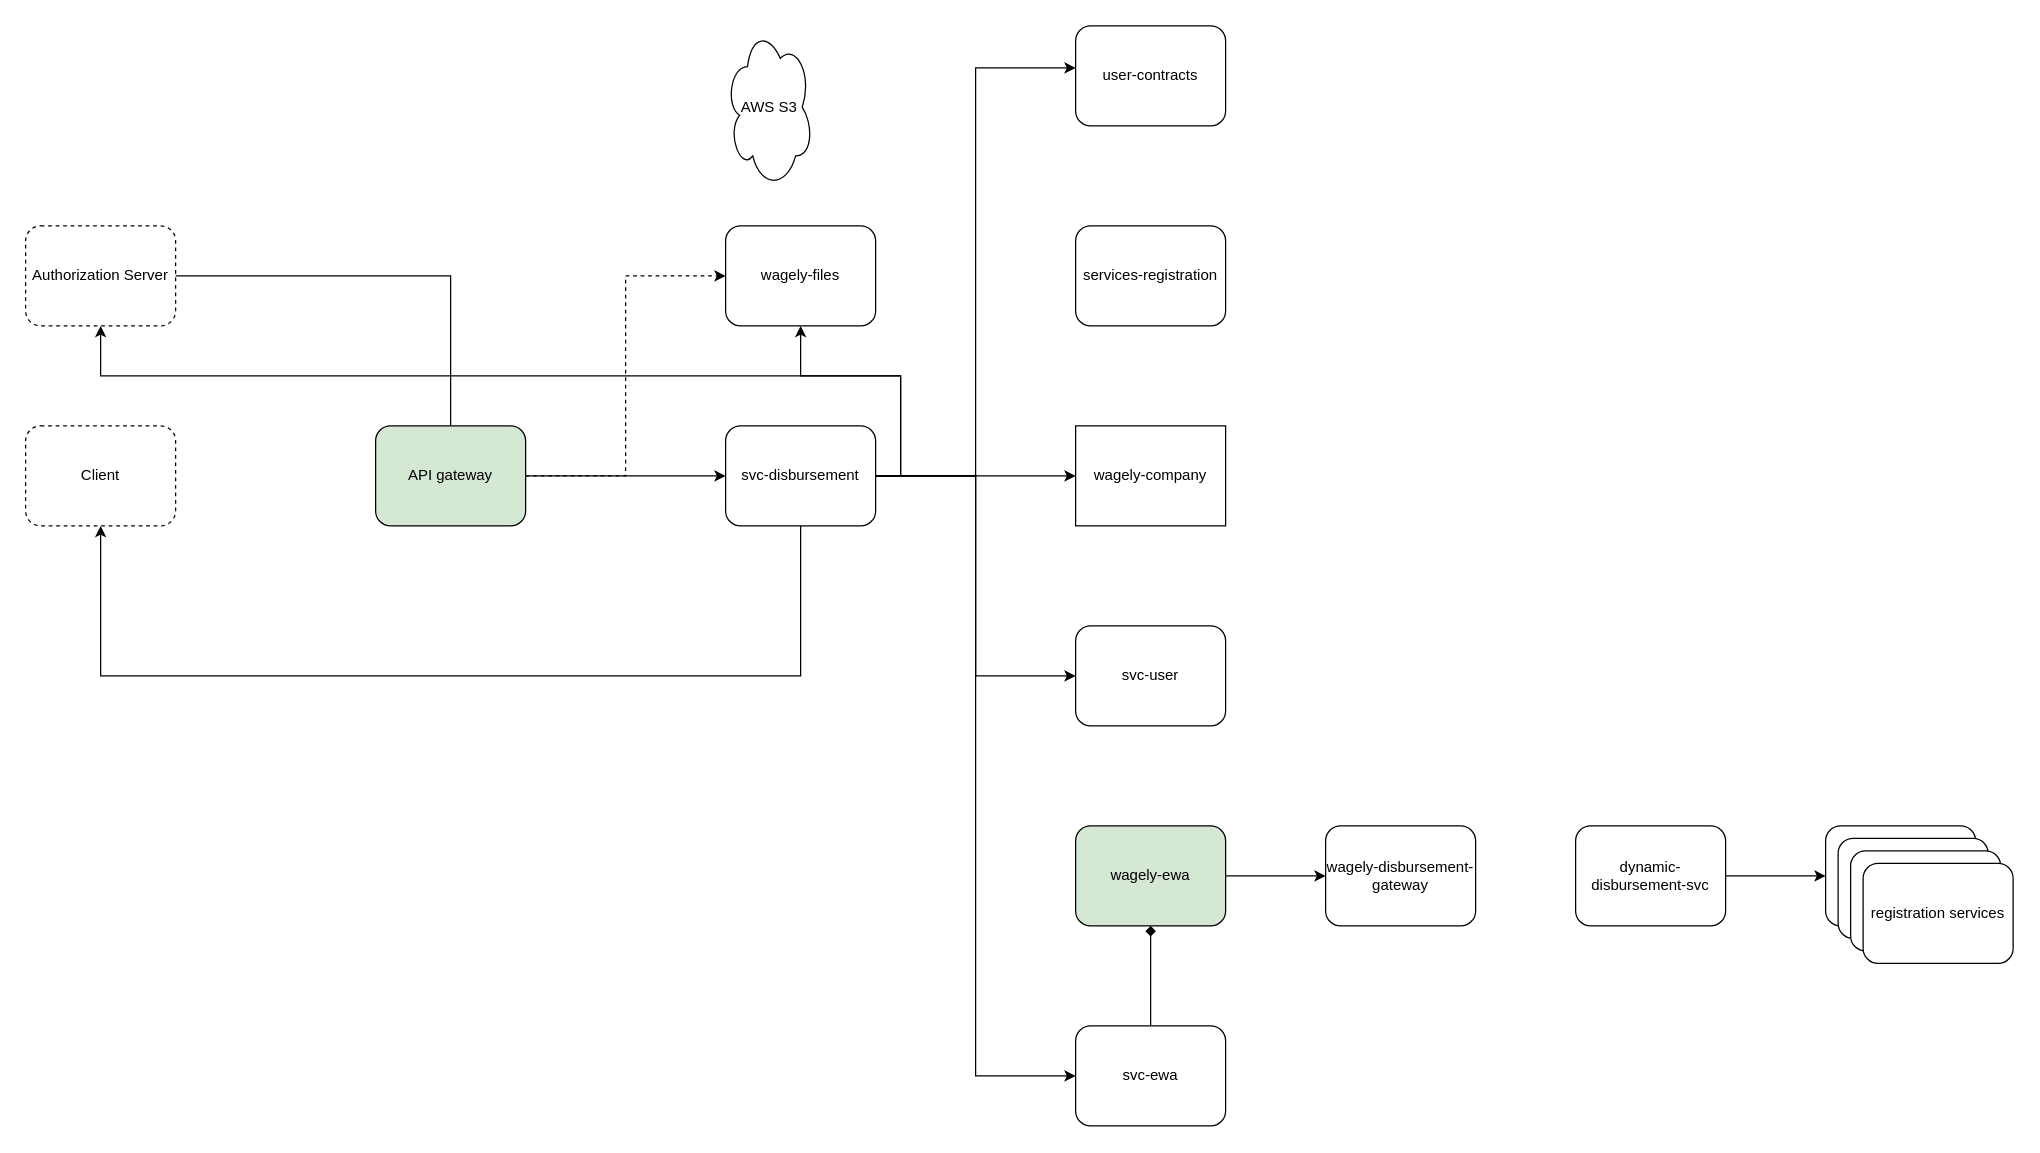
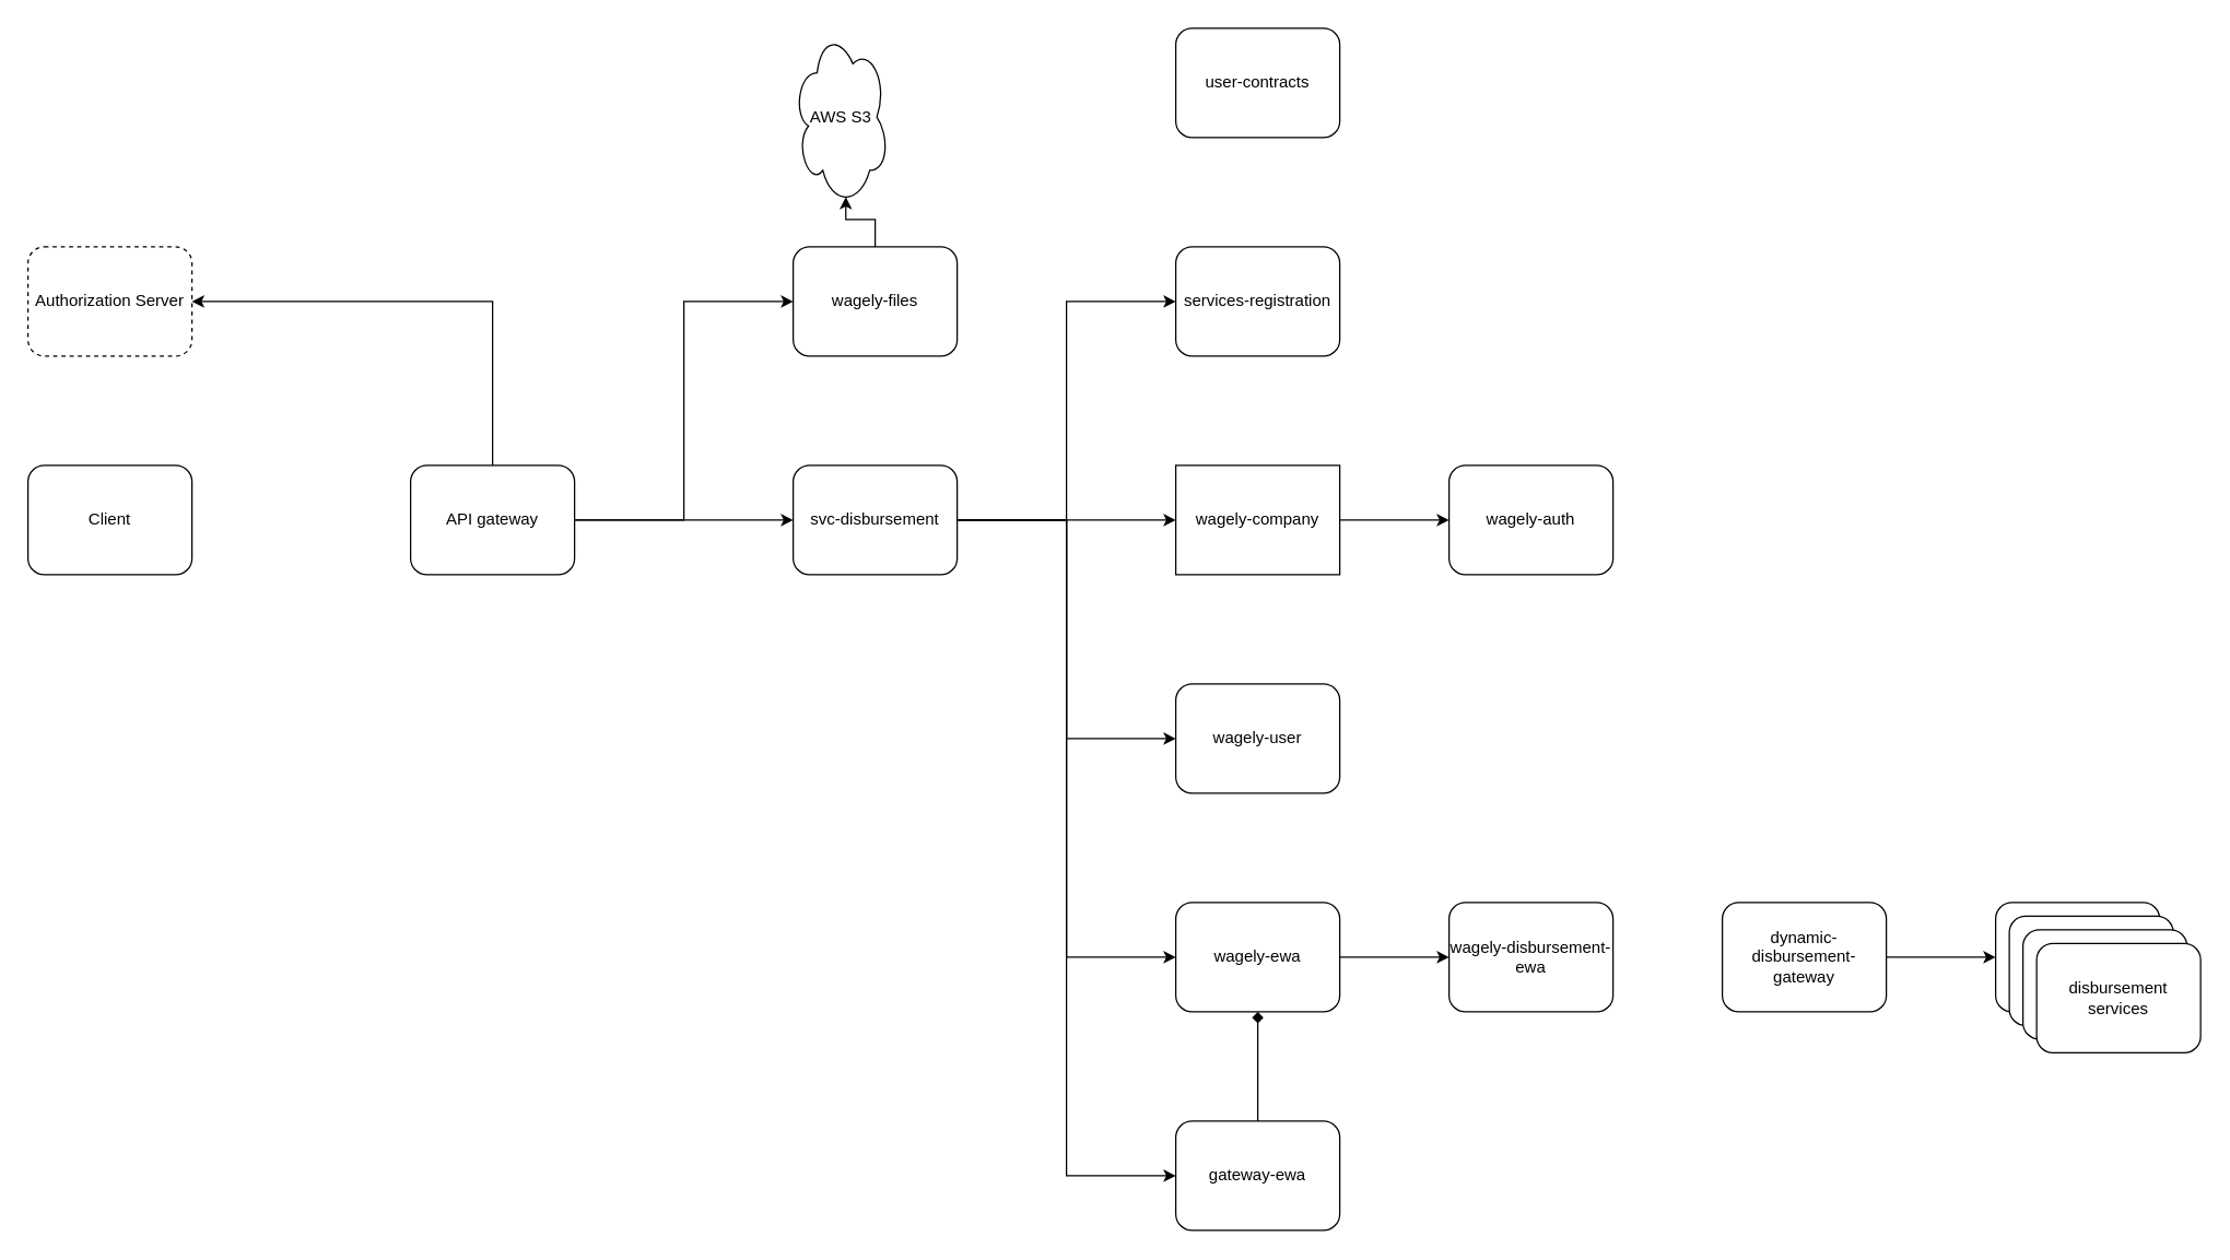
  <mxCell id="0" />
  <mxCell id="1" parent="0" />
- <mxCell id="2" value="Client" style="rounded=1;whiteSpace=wrap;html=1;dashed=1;" vertex="1" parent="1"><mxGeometry x="20" y="340" width="120" height="80" as="geometry" /></mxCell>
+ <mxCell id="2" value="Client" style="rounded=1;whiteSpace=wrap;html=1;" vertex="1" parent="1"><mxGeometry x="20" y="340" width="120" height="80" as="geometry" /></mxCell>
  <mxCell id="3" style="edgeStyle=orthogonalEdgeStyle;rounded=0;orthogonalLoop=1;jettySize=auto;html=1;exitX=1;exitY=0.5;exitDx=0;exitDy=0;entryX=0;entryY=0.5;entryDx=0;entryDy=0;" edge="1" parent="1" source="10" target="19"><mxGeometry relative="1" as="geometry" /></mxCell>
- <mxCell id="4" style="edgeStyle=orthogonalEdgeStyle;rounded=0;orthogonalLoop=1;jettySize=auto;html=1;exitX=1;exitY=0.5;exitDx=0;exitDy=0;" edge="1" parent="1" source="10" target="27"><mxGeometry relative="1" as="geometry" /></mxCell>
- <mxCell id="5" style="edgeStyle=orthogonalEdgeStyle;rounded=0;orthogonalLoop=1;jettySize=auto;html=1;exitX=1;exitY=0.5;exitDx=0;exitDy=0;entryX=0;entryY=0.42;entryDx=0;entryDy=0;entryPerimeter=0;" edge="1" parent="1" source="10" target="17"><mxGeometry relative="1" as="geometry" /></mxCell>
+ <mxCell id="4" style="edgeStyle=orthogonalEdgeStyle;rounded=0;orthogonalLoop=1;jettySize=auto;html=1;exitX=1;exitY=0.5;exitDx=0;exitDy=0;entryX=0;entryY=0.5;entryDx=0;entryDy=0;" edge="1" parent="1" source="10" target="16"><mxGeometry relative="1" as="geometry" /></mxCell>
  <mxCell id="6" style="edgeStyle=orthogonalEdgeStyle;rounded=0;orthogonalLoop=1;jettySize=auto;html=1;exitX=1;exitY=0.5;exitDx=0;exitDy=0;entryX=0;entryY=0.5;entryDx=0;entryDy=0;" edge="1" parent="1" source="10" target="25"><mxGeometry relative="1" as="geometry" /></mxCell>
- <mxCell id="7" style="edgeStyle=orthogonalEdgeStyle;rounded=0;orthogonalLoop=1;jettySize=auto;html=1;exitX=1;exitY=0.5;exitDx=0;exitDy=0;" edge="1" parent="1" source="10" target="11"><mxGeometry relative="1" as="geometry" /></mxCell>
+ <mxCell id="7" style="edgeStyle=orthogonalEdgeStyle;rounded=0;orthogonalLoop=1;jettySize=auto;html=1;exitX=1;exitY=0.5;exitDx=0;exitDy=0;entryX=0;entryY=0.5;entryDx=0;entryDy=0;" edge="1" parent="1" source="10" target="22"><mxGeometry relative="1" as="geometry" /></mxCell>
  <mxCell id="8" style="edgeStyle=orthogonalEdgeStyle;rounded=0;orthogonalLoop=1;jettySize=auto;html=1;exitX=1;exitY=0.5;exitDx=0;exitDy=0;entryX=0;entryY=0.5;entryDx=0;entryDy=0;" edge="1" parent="1" source="10" target="24"><mxGeometry relative="1" as="geometry" /></mxCell>
- <mxCell id="9" style="edgeStyle=orthogonalEdgeStyle;rounded=0;orthogonalLoop=1;jettySize=auto;html=1;exitX=0.5;exitY=1;exitDx=0;exitDy=0;entryX=0.5;entryY=1;entryDx=0;entryDy=0;" edge="1" parent="1" source="10" target="2"><mxGeometry relative="1" as="geometry"><Array as="points"><mxPoint x="640" y="540" /><mxPoint x="80" y="540" /></Array></mxGeometry></mxCell>
  <mxCell id="10" value="svc-disbursement" style="rounded=1;whiteSpace=wrap;html=1;" vertex="1" parent="1"><mxGeometry x="580" y="340" width="120" height="80" as="geometry" /></mxCell>
  <mxCell id="11" value="Authorization Server" style="rounded=1;whiteSpace=wrap;html=1;dashed=1;" vertex="1" parent="1"><mxGeometry x="20" y="180" width="120" height="80" as="geometry" /></mxCell>
- <mxCell id="12" style="edgeStyle=orthogonalEdgeStyle;rounded=0;orthogonalLoop=1;jettySize=auto;html=1;exitX=0.5;exitY=0;exitDx=0;exitDy=0;entryX=1;entryY=0.5;entryDx=0;entryDy=0;endArrow=none;" edge="1" parent="1" source="15" target="11"><mxGeometry relative="1" as="geometry" /></mxCell>
+ <mxCell id="12" style="edgeStyle=orthogonalEdgeStyle;rounded=0;orthogonalLoop=1;jettySize=auto;html=1;exitX=0.5;exitY=0;exitDx=0;exitDy=0;entryX=1;entryY=0.5;entryDx=0;entryDy=0;" edge="1" parent="1" source="15" target="11"><mxGeometry relative="1" as="geometry" /></mxCell>
  <mxCell id="13" style="edgeStyle=orthogonalEdgeStyle;rounded=0;orthogonalLoop=1;jettySize=auto;html=1;exitX=1;exitY=0.5;exitDx=0;exitDy=0;" edge="1" parent="1" source="15" target="10"><mxGeometry relative="1" as="geometry" /></mxCell>
- <mxCell id="14" style="edgeStyle=orthogonalEdgeStyle;rounded=0;orthogonalLoop=1;jettySize=auto;html=1;exitX=1;exitY=0.5;exitDx=0;exitDy=0;entryX=0;entryY=0.5;entryDx=0;entryDy=0;dashed=1;" edge="1" parent="1" source="15" target="27"><mxGeometry relative="1" as="geometry" /></mxCell>
- <mxCell id="15" value="API gateway" style="rounded=1;whiteSpace=wrap;html=1;fillColor=#d5e8d4;" vertex="1" parent="1"><mxGeometry x="300" y="340" width="120" height="80" as="geometry" /></mxCell>
+ <mxCell id="14" style="edgeStyle=orthogonalEdgeStyle;rounded=0;orthogonalLoop=1;jettySize=auto;html=1;exitX=1;exitY=0.5;exitDx=0;exitDy=0;entryX=0;entryY=0.5;entryDx=0;entryDy=0;" edge="1" parent="1" source="15" target="27"><mxGeometry relative="1" as="geometry" /></mxCell>
+ <mxCell id="15" value="API gateway" style="rounded=1;whiteSpace=wrap;html=1;" vertex="1" parent="1"><mxGeometry x="300" y="340" width="120" height="80" as="geometry" /></mxCell>
  <mxCell id="16" value="services-registration" style="rounded=1;whiteSpace=wrap;html=1;" vertex="1" parent="1"><mxGeometry x="860" y="180" width="120" height="80" as="geometry" /></mxCell>
  <mxCell id="17" value="user-contracts&lt;br&gt;" style="rounded=1;whiteSpace=wrap;html=1;" vertex="1" parent="1"><mxGeometry x="860" y="20" width="120" height="80" as="geometry" /></mxCell>
+ <mxCell id="18" style="edgeStyle=orthogonalEdgeStyle;rounded=0;orthogonalLoop=1;jettySize=auto;html=1;exitX=1;exitY=0.5;exitDx=0;exitDy=0;entryX=0;entryY=0.5;entryDx=0;entryDy=0;" edge="1" parent="1" source="19" target="20"><mxGeometry relative="1" as="geometry" /></mxCell>
  <mxCell id="19" value="wagely-company" style="whiteSpace=wrap;html=1;rounded=0;" vertex="1" parent="1"><mxGeometry x="860" y="340" width="120" height="80" as="geometry" /></mxCell>
+ <mxCell id="20" value="wagely-auth" style="rounded=1;whiteSpace=wrap;html=1;" vertex="1" parent="1"><mxGeometry x="1060" y="340" width="120" height="80" as="geometry" /></mxCell>
  <mxCell id="21" style="edgeStyle=orthogonalEdgeStyle;rounded=0;orthogonalLoop=1;jettySize=auto;html=1;exitX=1;exitY=0.5;exitDx=0;exitDy=0;entryX=0;entryY=0.5;entryDx=0;entryDy=0;" edge="1" parent="1" source="22" target="28"><mxGeometry relative="1" as="geometry" /></mxCell>
- <mxCell id="22" value="wagely-ewa" style="rounded=1;whiteSpace=wrap;html=1;fillColor=#d5e8d4;" vertex="1" parent="1"><mxGeometry x="860" y="660" width="120" height="80" as="geometry" /></mxCell>
+ <mxCell id="22" value="wagely-ewa" style="rounded=1;whiteSpace=wrap;html=1;" vertex="1" parent="1"><mxGeometry x="860" y="660" width="120" height="80" as="geometry" /></mxCell>
  <mxCell id="23" style="edgeStyle=orthogonalEdgeStyle;rounded=0;orthogonalLoop=1;jettySize=auto;html=1;exitX=0.5;exitY=0;exitDx=0;exitDy=0;entryX=0.5;entryY=1;entryDx=0;entryDy=0;endArrow=diamond;" edge="1" parent="1" source="24" target="22"><mxGeometry relative="1" as="geometry" /></mxCell>
- <mxCell id="24" value="svc-ewa" style="rounded=1;whiteSpace=wrap;html=1;" vertex="1" parent="1"><mxGeometry x="860" y="820" width="120" height="80" as="geometry" /></mxCell>
- <mxCell id="25" value="svc-user" style="rounded=1;whiteSpace=wrap;html=1;" vertex="1" parent="1"><mxGeometry x="860" y="500" width="120" height="80" as="geometry" /></mxCell>
+ <mxCell id="24" value="gateway-ewa" style="rounded=1;whiteSpace=wrap;html=1;" vertex="1" parent="1"><mxGeometry x="860" y="820" width="120" height="80" as="geometry" /></mxCell>
+ <mxCell id="25" value="wagely-user" style="rounded=1;whiteSpace=wrap;html=1;" vertex="1" parent="1"><mxGeometry x="860" y="500" width="120" height="80" as="geometry" /></mxCell>
+ <mxCell id="26" style="edgeStyle=orthogonalEdgeStyle;rounded=0;orthogonalLoop=1;jettySize=auto;html=1;exitX=0.5;exitY=0;exitDx=0;exitDy=0;entryX=0.55;entryY=0.95;entryDx=0;entryDy=0;entryPerimeter=0;" edge="1" parent="1" source="27" target="35"><mxGeometry relative="1" as="geometry" /></mxCell>
  <mxCell id="27" value="wagely-files" style="rounded=1;whiteSpace=wrap;html=1;" vertex="1" parent="1"><mxGeometry x="580" y="180" width="120" height="80" as="geometry" /></mxCell>
- <mxCell id="28" value="wagely-disbursement-gateway" style="rounded=1;whiteSpace=wrap;html=1;" vertex="1" parent="1"><mxGeometry x="1060" y="660" width="120" height="80" as="geometry" /></mxCell>
+ <mxCell id="28" value="wagely-disbursement-ewa" style="rounded=1;whiteSpace=wrap;html=1;" vertex="1" parent="1"><mxGeometry x="1060" y="660" width="120" height="80" as="geometry" /></mxCell>
  <mxCell id="29" style="edgeStyle=orthogonalEdgeStyle;rounded=0;orthogonalLoop=1;jettySize=auto;html=1;exitX=1;exitY=0.5;exitDx=0;exitDy=0;entryX=0;entryY=0.5;entryDx=0;entryDy=0;" edge="1" parent="1" source="30" target="31"><mxGeometry relative="1" as="geometry" /></mxCell>
- <mxCell id="30" value="dynamic-disbursement-svc" style="rounded=1;whiteSpace=wrap;html=1;" vertex="1" parent="1"><mxGeometry x="1260" y="660" width="120" height="80" as="geometry" /></mxCell>
+ <mxCell id="30" value="dynamic-disbursement-gateway" style="rounded=1;whiteSpace=wrap;html=1;" vertex="1" parent="1"><mxGeometry x="1260" y="660" width="120" height="80" as="geometry" /></mxCell>
  <mxCell id="31" value="" style="rounded=1;whiteSpace=wrap;html=1;" vertex="1" parent="1"><mxGeometry x="1460" y="660" width="120" height="80" as="geometry" /></mxCell>
  <mxCell id="32" value="" style="rounded=1;whiteSpace=wrap;html=1;" vertex="1" parent="1"><mxGeometry x="1470" y="670" width="120" height="80" as="geometry" /></mxCell>
  <mxCell id="33" value="" style="rounded=1;whiteSpace=wrap;html=1;" vertex="1" parent="1"><mxGeometry x="1480" y="680" width="120" height="80" as="geometry" /></mxCell>
- <mxCell id="34" value="registration services" style="rounded=1;whiteSpace=wrap;html=1;" vertex="1" parent="1"><mxGeometry x="1490" y="690" width="120" height="80" as="geometry" /></mxCell>
+ <mxCell id="34" value="disbursement services" style="rounded=1;whiteSpace=wrap;html=1;" vertex="1" parent="1"><mxGeometry x="1490" y="690" width="120" height="80" as="geometry" /></mxCell>
  <mxCell id="35" value="AWS S3" style="ellipse;shape=cloud;whiteSpace=wrap;html=1;" vertex="1" parent="1"><mxGeometry x="580" y="20" width="70" height="130" as="geometry" /></mxCell>
